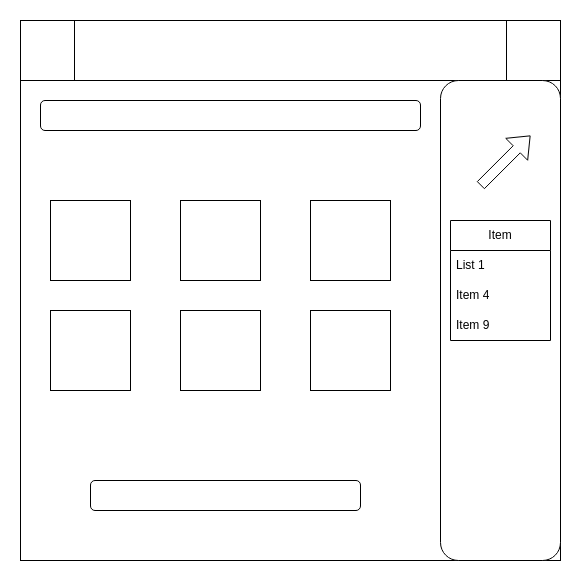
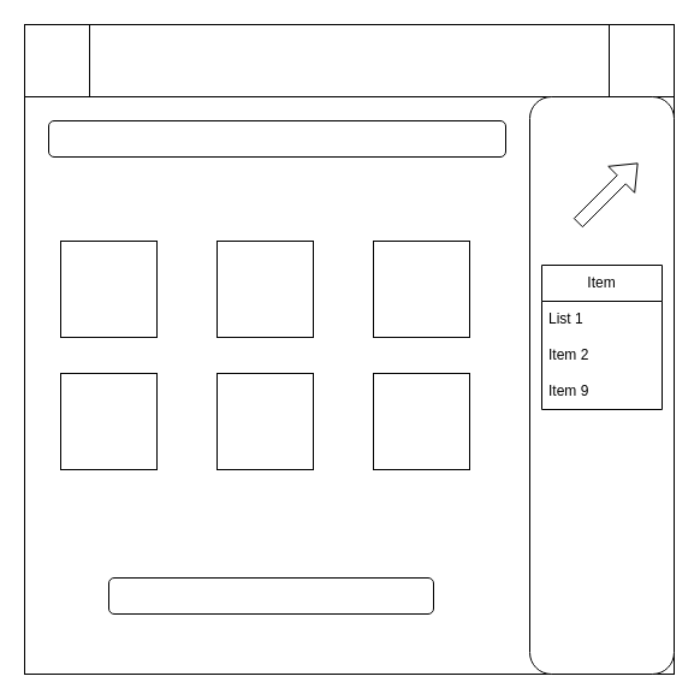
  <mxCell id="0" />
  <mxCell id="1" parent="0" />
  <mxCell id="2" value="" style="whiteSpace=wrap;html=1;aspect=fixed;" vertex="1" parent="1"><mxGeometry x="20" y="20" width="540" height="540" as="geometry" /></mxCell>
  <mxCell id="3" value="" style="shape=process;whiteSpace=wrap;html=1;backgroundOutline=1;" vertex="1" parent="1"><mxGeometry x="20" y="20" width="540" height="60" as="geometry" /></mxCell>
  <mxCell id="4" value="" style="whiteSpace=wrap;html=1;aspect=fixed;" vertex="1" parent="1"><mxGeometry x="50" y="200" width="80" height="80" as="geometry" /></mxCell>
  <mxCell id="5" value="" style="whiteSpace=wrap;html=1;aspect=fixed;" vertex="1" parent="1"><mxGeometry x="180" y="200" width="80" height="80" as="geometry" /></mxCell>
  <mxCell id="6" value="" style="whiteSpace=wrap;html=1;aspect=fixed;" vertex="1" parent="1"><mxGeometry x="310" y="200" width="80" height="80" as="geometry" /></mxCell>
  <mxCell id="7" value="" style="whiteSpace=wrap;html=1;aspect=fixed;" vertex="1" parent="1"><mxGeometry x="310" y="310" width="80" height="80" as="geometry" /></mxCell>
  <mxCell id="8" value="" style="whiteSpace=wrap;html=1;aspect=fixed;" vertex="1" parent="1"><mxGeometry x="50" y="310" width="80" height="80" as="geometry" /></mxCell>
  <mxCell id="9" value="" style="whiteSpace=wrap;html=1;aspect=fixed;" vertex="1" parent="1"><mxGeometry x="180" y="310" width="80" height="80" as="geometry" /></mxCell>
  <mxCell id="10" value="" style="rounded=1;whiteSpace=wrap;html=1;" vertex="1" parent="1"><mxGeometry x="440" y="80" width="120" height="480" as="geometry" /></mxCell>
  <mxCell id="11" value="" style="rounded=1;whiteSpace=wrap;html=1;" vertex="1" parent="1"><mxGeometry x="90" y="480" width="270" height="30" as="geometry" /></mxCell>
  <mxCell id="12" value="" style="rounded=1;whiteSpace=wrap;html=1;" vertex="1" parent="1"><mxGeometry x="40" y="100" width="380" height="30" as="geometry" /></mxCell>
  <mxCell id="13" value="Item" style="swimlane;fontStyle=0;childLayout=stackLayout;horizontal=1;startSize=30;horizontalStack=0;resizeParent=1;resizeParentMax=0;resizeLast=0;collapsible=1;marginBottom=0;whiteSpace=wrap;html=1;" vertex="1" parent="1"><mxGeometry x="450" y="220" width="100" height="120" as="geometry" /></mxCell>
  <mxCell id="14" value="List 1" style="text;strokeColor=none;fillColor=none;align=left;verticalAlign=middle;spacingLeft=4;spacingRight=4;overflow=hidden;points=[[0,0.5],[1,0.5]];portConstraint=eastwest;rotatable=0;whiteSpace=wrap;html=1;" vertex="1" parent="13"><mxGeometry y="30" width="100" height="30" as="geometry" /></mxCell>
- <mxCell id="15" value="Item 4" style="text;strokeColor=none;fillColor=none;align=left;verticalAlign=middle;spacingLeft=4;spacingRight=4;overflow=hidden;points=[[0,0.5],[1,0.5]];portConstraint=eastwest;rotatable=0;whiteSpace=wrap;html=1;" vertex="1" parent="13"><mxGeometry y="60" width="100" height="30" as="geometry" /></mxCell>
+ <mxCell id="15" value="Item 2" style="text;strokeColor=none;fillColor=none;align=left;verticalAlign=middle;spacingLeft=4;spacingRight=4;overflow=hidden;points=[[0,0.5],[1,0.5]];portConstraint=eastwest;rotatable=0;whiteSpace=wrap;html=1;" vertex="1" parent="13"><mxGeometry y="60" width="100" height="30" as="geometry" /></mxCell>
  <mxCell id="16" value="Item 9" style="text;strokeColor=none;fillColor=none;align=left;verticalAlign=middle;spacingLeft=4;spacingRight=4;overflow=hidden;points=[[0,0.5],[1,0.5]];portConstraint=eastwest;rotatable=0;whiteSpace=wrap;html=1;" vertex="1" parent="13"><mxGeometry y="90" width="100" height="30" as="geometry" /></mxCell>
  <mxCell id="17" value="" style="shape=flexArrow;endArrow=classic;html=1;" edge="1" parent="1"><mxGeometry width="50" height="50" relative="1" as="geometry"><mxPoint x="480" y="185" as="sourcePoint" /><mxPoint x="530" y="135" as="targetPoint" /></mxGeometry></mxCell>
